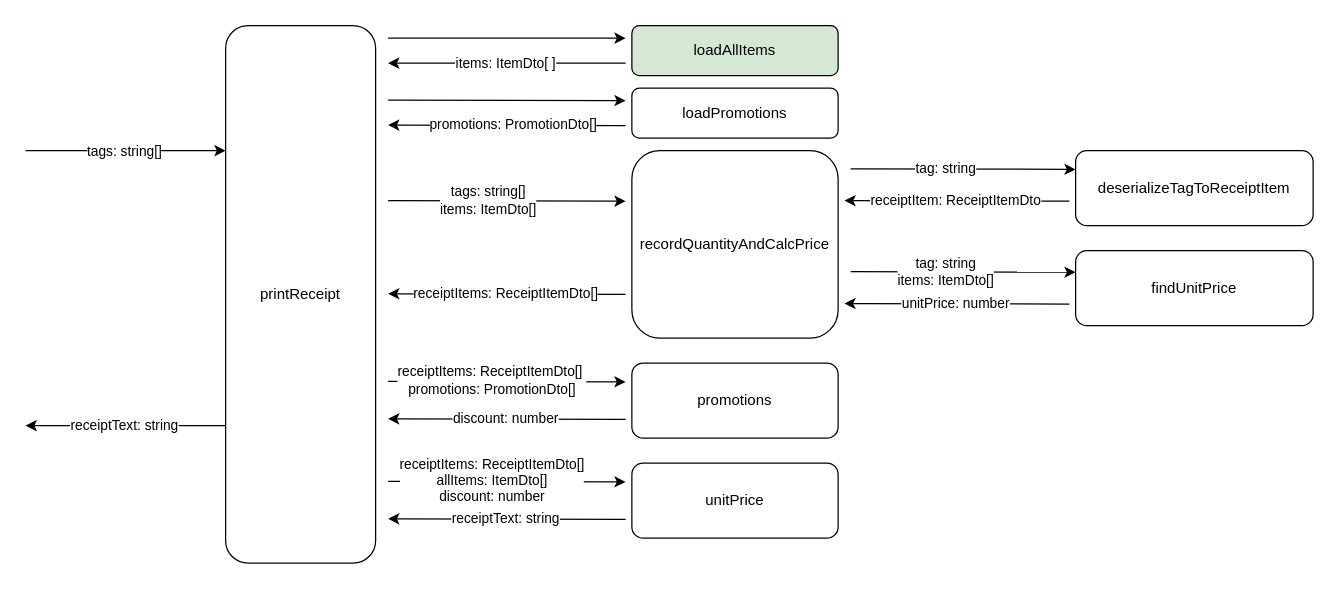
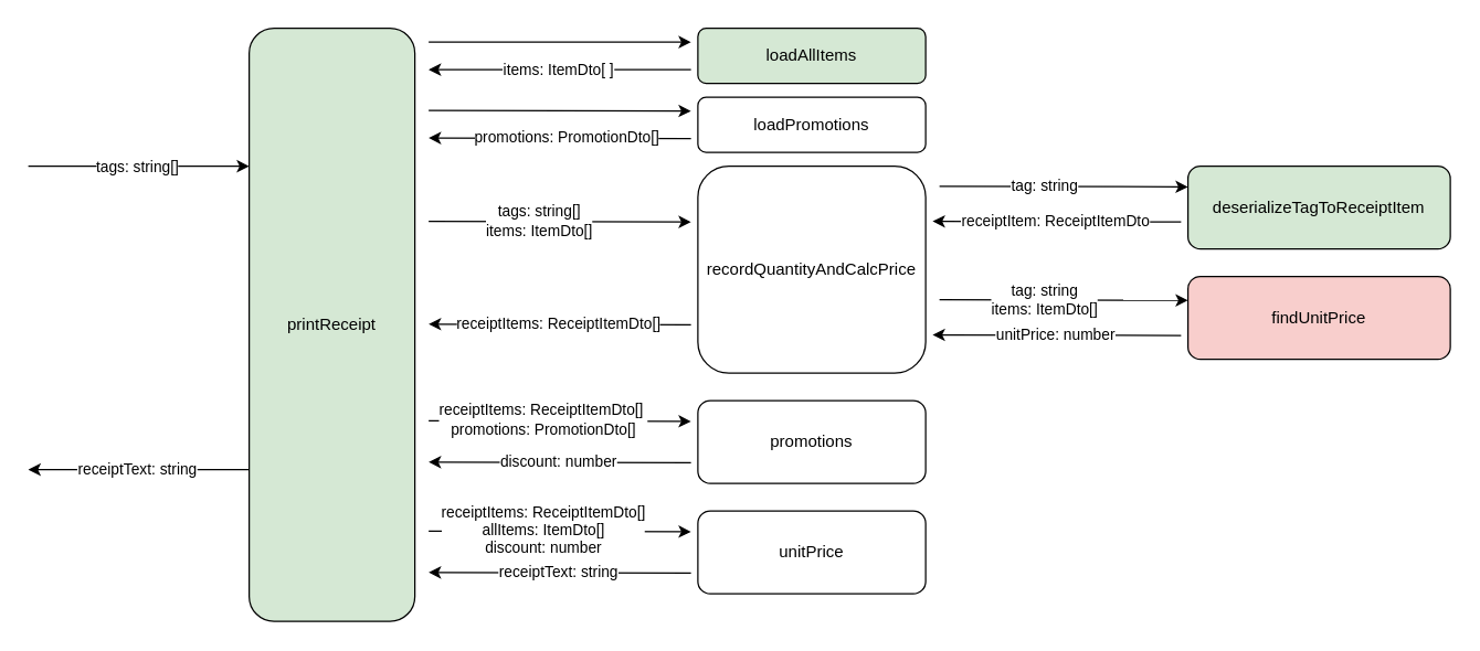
  <mxCell id="0" />
  <mxCell id="1" parent="0" />
- <mxCell id="2" value="printReceipt" style="rounded=1;whiteSpace=wrap;html=1;" vertex="1" parent="1"><mxGeometry x="180" y="20" width="120" height="430" as="geometry" /></mxCell>
+ <mxCell id="2" value="printReceipt" style="rounded=1;whiteSpace=wrap;html=1;fillColor=#d5e8d4;" vertex="1" parent="1"><mxGeometry x="180" y="20" width="120" height="430" as="geometry" /></mxCell>
  <mxCell id="3" value="recordQuantityAndCalcPrice" style="rounded=1;whiteSpace=wrap;html=1;" vertex="1" parent="1"><mxGeometry x="505" y="120" width="165" height="150" as="geometry" /></mxCell>
  <mxCell id="4" value="loadAllItems" style="rounded=1;whiteSpace=wrap;html=1;fillColor=#d5e8d4;" vertex="1" parent="1"><mxGeometry x="505" y="20" width="165" height="40" as="geometry" /></mxCell>
  <mxCell id="5" value="loadPromotions" style="rounded=1;whiteSpace=wrap;html=1;" vertex="1" parent="1"><mxGeometry x="505" y="70" width="165" height="40" as="geometry" /></mxCell>
  <mxCell id="6" value="" style="endArrow=classic;html=1;rounded=0;" edge="1" parent="1"><mxGeometry width="50" height="50" relative="1" as="geometry"><mxPoint x="310" y="160" as="sourcePoint" /><mxPoint x="500" y="160.42" as="targetPoint" /></mxGeometry></mxCell>
  <mxCell id="7" value="tags: string[]&lt;div&gt;items: ItemDto[]&lt;/div&gt;" style="edgeLabel;html=1;align=center;verticalAlign=middle;resizable=0;points=[];" vertex="1" connectable="0" parent="6"><mxGeometry x="-0.168" y="1" relative="1" as="geometry"><mxPoint as="offset" /></mxGeometry></mxCell>
  <mxCell id="8" value="" style="endArrow=classic;html=1;rounded=0;" edge="1" parent="1"><mxGeometry width="50" height="50" relative="1" as="geometry"><mxPoint x="500" y="234.92" as="sourcePoint" /><mxPoint x="310" y="234.5" as="targetPoint" /></mxGeometry></mxCell>
  <mxCell id="9" value="receiptItems:&amp;nbsp;ReceiptItemDto[]" style="edgeLabel;html=1;align=center;verticalAlign=middle;resizable=0;points=[];" vertex="1" connectable="0" parent="8"><mxGeometry x="0.025" y="-1" relative="1" as="geometry"><mxPoint as="offset" /></mxGeometry></mxCell>
  <mxCell id="10" value="promotions" style="rounded=1;whiteSpace=wrap;html=1;" vertex="1" parent="1"><mxGeometry x="505" y="290" width="165" height="60" as="geometry" /></mxCell>
  <mxCell id="11" value="" style="endArrow=classic;html=1;rounded=0;" edge="1" parent="1"><mxGeometry width="50" height="50" relative="1" as="geometry"><mxPoint x="310" y="304.58" as="sourcePoint" /><mxPoint x="500" y="305" as="targetPoint" /></mxGeometry></mxCell>
  <mxCell id="12" value="receiptItems: ReceiptItemDto[]&amp;nbsp;&lt;div&gt;promotions: PromotionDto[]&lt;/div&gt;" style="edgeLabel;html=1;align=center;verticalAlign=middle;resizable=0;points=[];" vertex="1" connectable="0" parent="11"><mxGeometry x="-0.168" y="1" relative="1" as="geometry"><mxPoint x="3" as="offset" /></mxGeometry></mxCell>
  <mxCell id="13" value="" style="endArrow=classic;html=1;rounded=0;" edge="1" parent="1"><mxGeometry width="50" height="50" relative="1" as="geometry"><mxPoint x="500" y="335" as="sourcePoint" /><mxPoint x="310" y="334.58" as="targetPoint" /></mxGeometry></mxCell>
  <mxCell id="14" value="discount: number" style="edgeLabel;html=1;align=center;verticalAlign=middle;resizable=0;points=[];" vertex="1" connectable="0" parent="13"><mxGeometry x="0.025" y="-1" relative="1" as="geometry"><mxPoint as="offset" /></mxGeometry></mxCell>
  <mxCell id="15" value="unitPrice" style="rounded=1;whiteSpace=wrap;html=1;" vertex="1" parent="1"><mxGeometry x="505" y="370" width="165" height="60" as="geometry" /></mxCell>
  <mxCell id="16" value="" style="endArrow=classic;html=1;rounded=0;" edge="1" parent="1"><mxGeometry width="50" height="50" relative="1" as="geometry"><mxPoint x="310" y="384.58" as="sourcePoint" /><mxPoint x="500" y="385" as="targetPoint" /></mxGeometry></mxCell>
  <mxCell id="17" value="receiptItems: ReceiptItemDto[]&lt;div&gt;allItems: ItemDto[]&lt;/div&gt;&lt;div&gt;discount: number&lt;/div&gt;" style="edgeLabel;html=1;align=center;verticalAlign=middle;resizable=0;points=[];" vertex="1" connectable="0" parent="16"><mxGeometry x="-0.168" y="1" relative="1" as="geometry"><mxPoint x="3" as="offset" /></mxGeometry></mxCell>
  <mxCell id="18" value="" style="endArrow=classic;html=1;rounded=0;" edge="1" parent="1"><mxGeometry width="50" height="50" relative="1" as="geometry"><mxPoint x="500" y="415" as="sourcePoint" /><mxPoint x="310" y="414.58" as="targetPoint" /></mxGeometry></mxCell>
  <mxCell id="19" value="receiptText: string" style="edgeLabel;html=1;align=center;verticalAlign=middle;resizable=0;points=[];" vertex="1" connectable="0" parent="18"><mxGeometry x="0.025" y="-1" relative="1" as="geometry"><mxPoint as="offset" /></mxGeometry></mxCell>
  <mxCell id="20" value="" style="endArrow=classic;html=1;rounded=0;" edge="1" parent="1"><mxGeometry width="50" height="50" relative="1" as="geometry"><mxPoint x="310" y="30" as="sourcePoint" /><mxPoint x="500" y="30" as="targetPoint" /></mxGeometry></mxCell>
  <mxCell id="21" value="" style="endArrow=classic;html=1;rounded=0;" edge="1" parent="1"><mxGeometry width="50" height="50" relative="1" as="geometry"><mxPoint x="500" y="50" as="sourcePoint" /><mxPoint x="310" y="50" as="targetPoint" /></mxGeometry></mxCell>
  <mxCell id="22" value="items: ItemDto[ ]" style="edgeLabel;html=1;align=center;verticalAlign=middle;resizable=0;points=[];" vertex="1" connectable="0" parent="21"><mxGeometry x="0.025" y="-1" relative="1" as="geometry"><mxPoint as="offset" /></mxGeometry></mxCell>
  <mxCell id="23" value="" style="endArrow=classic;html=1;rounded=0;" edge="1" parent="1"><mxGeometry width="50" height="50" relative="1" as="geometry"><mxPoint x="310" y="79.58" as="sourcePoint" /><mxPoint x="500" y="80" as="targetPoint" /></mxGeometry></mxCell>
  <mxCell id="24" value="" style="endArrow=classic;html=1;rounded=0;" edge="1" parent="1"><mxGeometry width="50" height="50" relative="1" as="geometry"><mxPoint x="500" y="100" as="sourcePoint" /><mxPoint x="310" y="99.58" as="targetPoint" /></mxGeometry></mxCell>
  <mxCell id="25" value="promotions: PromotionDto[]" style="edgeLabel;html=1;align=center;verticalAlign=middle;resizable=0;points=[];" vertex="1" connectable="0" parent="24"><mxGeometry x="0.025" y="-1" relative="1" as="geometry"><mxPoint x="6" as="offset" /></mxGeometry></mxCell>
- <mxCell id="26" value="deserializeTagToReceiptItem" style="rounded=1;whiteSpace=wrap;html=1;" vertex="1" parent="1"><mxGeometry x="860" y="120" width="190" height="60" as="geometry" /></mxCell>
- <mxCell id="27" value="findUnitPrice" style="rounded=1;whiteSpace=wrap;html=1;" vertex="1" parent="1"><mxGeometry x="860" y="200" width="190" height="60" as="geometry" /></mxCell>
+ <mxCell id="26" value="deserializeTagToReceiptItem" style="rounded=1;whiteSpace=wrap;html=1;fillColor=#d5e8d4;" vertex="1" parent="1"><mxGeometry x="860" y="120" width="190" height="60" as="geometry" /></mxCell>
+ <mxCell id="27" value="findUnitPrice" style="rounded=1;whiteSpace=wrap;html=1;fillColor=#f8cecc;" vertex="1" parent="1"><mxGeometry x="860" y="200" width="190" height="60" as="geometry" /></mxCell>
  <mxCell id="28" value="" style="endArrow=classic;html=1;rounded=0;" edge="1" parent="1"><mxGeometry width="50" height="50" relative="1" as="geometry"><mxPoint x="680" y="134.58" as="sourcePoint" /><mxPoint x="860" y="135" as="targetPoint" /></mxGeometry></mxCell>
  <mxCell id="29" value="tag: string" style="edgeLabel;html=1;align=center;verticalAlign=middle;resizable=0;points=[];" vertex="1" connectable="0" parent="28"><mxGeometry x="-0.168" y="1" relative="1" as="geometry"><mxPoint as="offset" /></mxGeometry></mxCell>
  <mxCell id="30" value="" style="endArrow=classic;html=1;rounded=0;" edge="1" parent="1"><mxGeometry width="50" height="50" relative="1" as="geometry"><mxPoint x="855" y="160.42" as="sourcePoint" /><mxPoint x="675" y="160" as="targetPoint" /></mxGeometry></mxCell>
  <mxCell id="31" value="receiptItem:&amp;nbsp;ReceiptItemDto" style="edgeLabel;html=1;align=center;verticalAlign=middle;resizable=0;points=[];" vertex="1" connectable="0" parent="30"><mxGeometry x="0.025" y="-1" relative="1" as="geometry"><mxPoint as="offset" /></mxGeometry></mxCell>
  <mxCell id="32" value="" style="endArrow=classic;html=1;rounded=0;" edge="1" parent="1"><mxGeometry width="50" height="50" relative="1" as="geometry"><mxPoint x="680" y="216.87" as="sourcePoint" /><mxPoint x="860" y="217.29" as="targetPoint" /></mxGeometry></mxCell>
  <mxCell id="33" value="tag: string&lt;div&gt;items: ItemDto[]&lt;/div&gt;" style="edgeLabel;html=1;align=center;verticalAlign=middle;resizable=0;points=[];" vertex="1" connectable="0" parent="32"><mxGeometry x="-0.168" y="1" relative="1" as="geometry"><mxPoint as="offset" /></mxGeometry></mxCell>
  <mxCell id="34" value="" style="endArrow=classic;html=1;rounded=0;" edge="1" parent="1"><mxGeometry width="50" height="50" relative="1" as="geometry"><mxPoint x="855" y="242.71" as="sourcePoint" /><mxPoint x="675" y="242.29" as="targetPoint" /></mxGeometry></mxCell>
  <mxCell id="35" value="unitPrice: number" style="edgeLabel;html=1;align=center;verticalAlign=middle;resizable=0;points=[];" vertex="1" connectable="0" parent="34"><mxGeometry x="0.025" y="-1" relative="1" as="geometry"><mxPoint as="offset" /></mxGeometry></mxCell>
  <mxCell id="36" value="" style="endArrow=classic;html=1;rounded=0;" edge="1" parent="1"><mxGeometry width="50" height="50" relative="1" as="geometry"><mxPoint x="20" y="120" as="sourcePoint" /><mxPoint x="180" y="120" as="targetPoint" /></mxGeometry></mxCell>
  <mxCell id="37" value="tags: string[]" style="edgeLabel;html=1;align=center;verticalAlign=middle;resizable=0;points=[];" vertex="1" connectable="0" parent="36"><mxGeometry x="-0.021" y="-2" relative="1" as="geometry"><mxPoint y="-2" as="offset" /></mxGeometry></mxCell>
  <mxCell id="38" value="" style="endArrow=classic;html=1;rounded=0;" edge="1" parent="1"><mxGeometry width="50" height="50" relative="1" as="geometry"><mxPoint x="180" y="340" as="sourcePoint" /><mxPoint x="20" y="340" as="targetPoint" /></mxGeometry></mxCell>
  <mxCell id="39" value="receiptText: string" style="edgeLabel;html=1;align=center;verticalAlign=middle;resizable=0;points=[];" vertex="1" connectable="0" parent="38"><mxGeometry x="0.025" y="-1" relative="1" as="geometry"><mxPoint as="offset" /></mxGeometry></mxCell>
